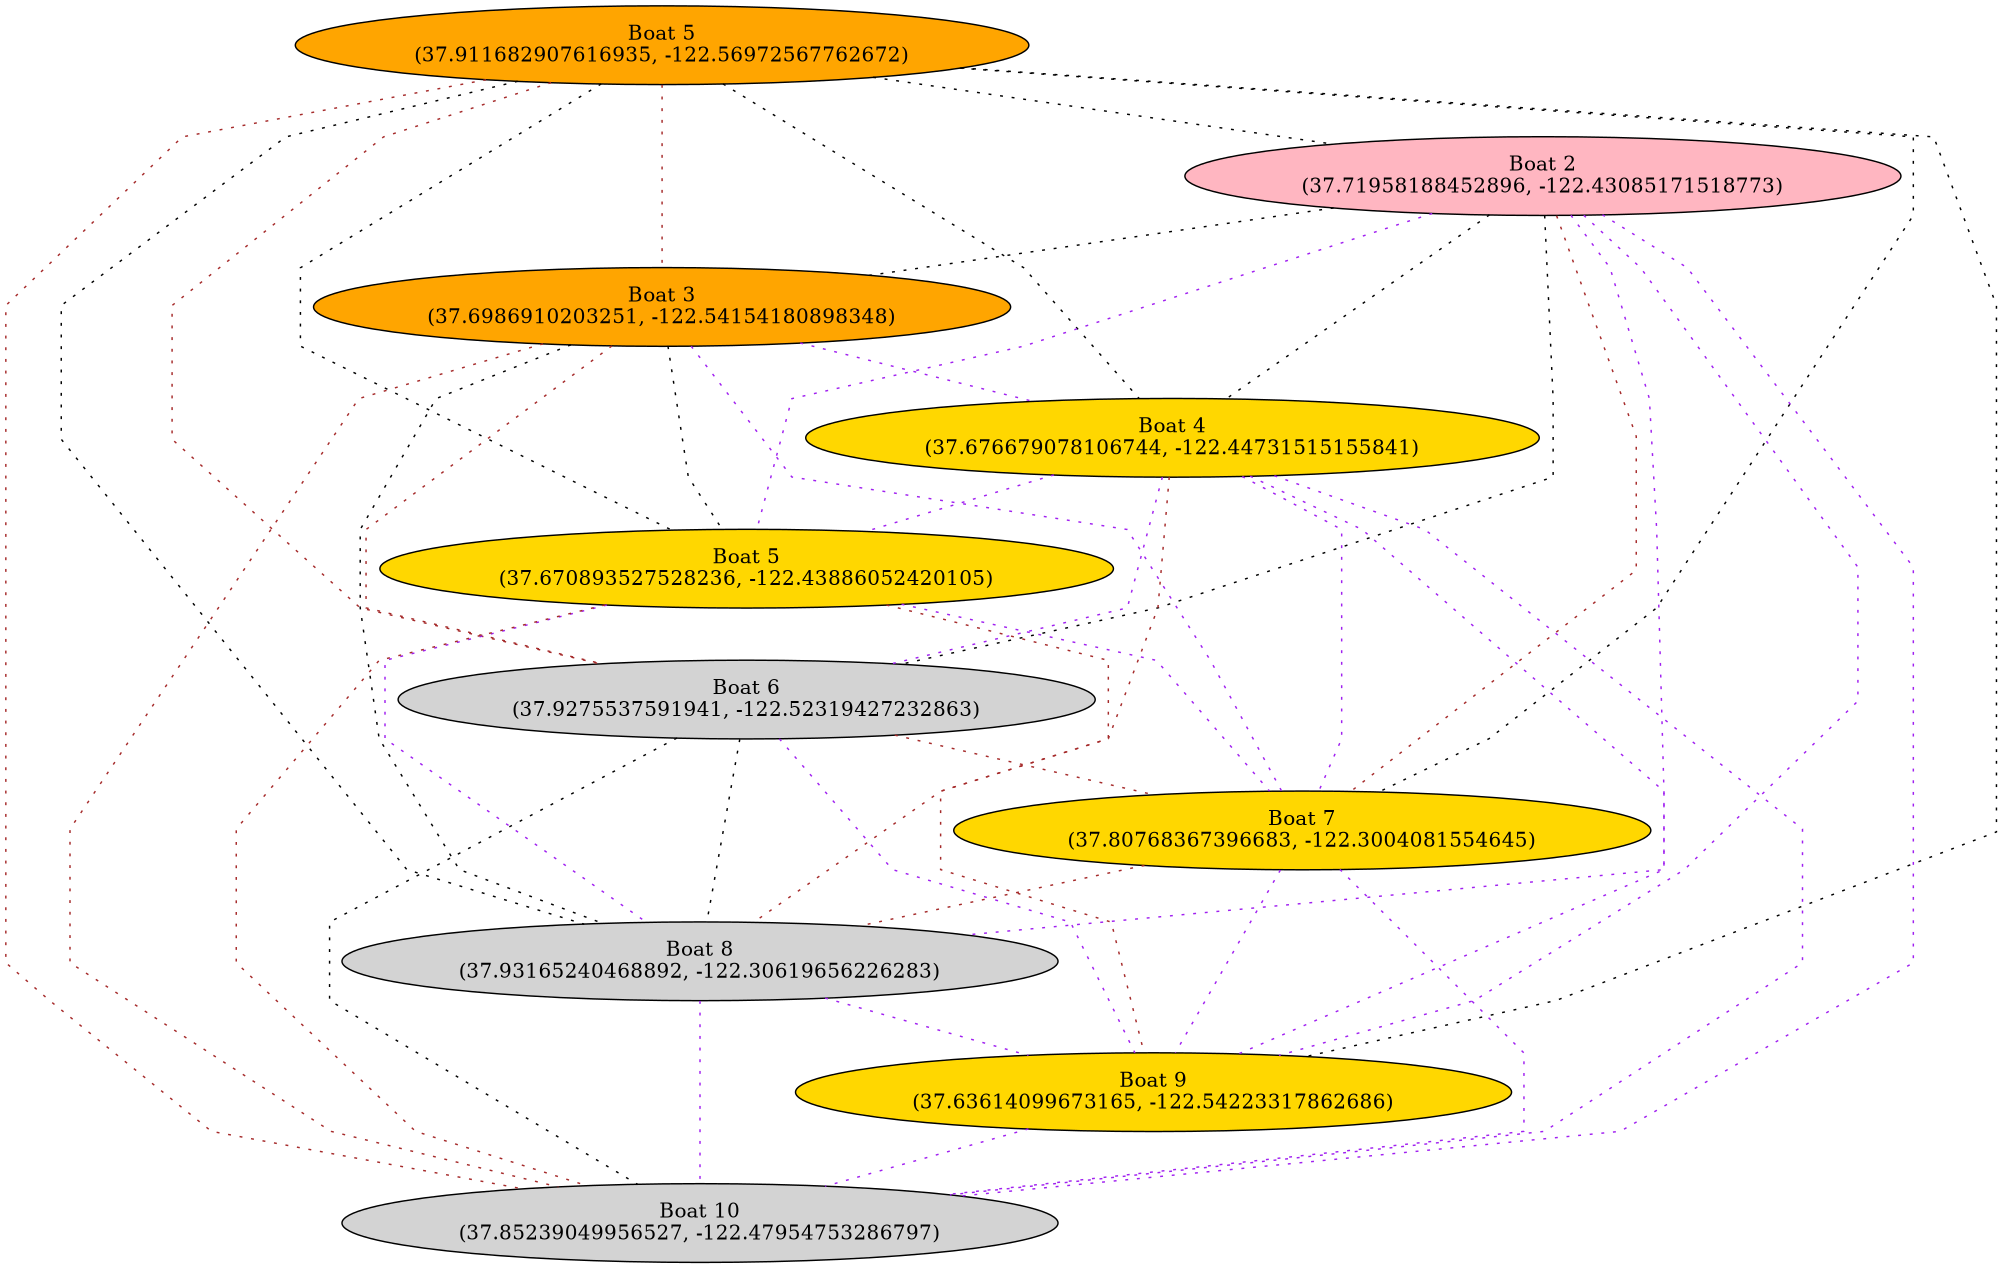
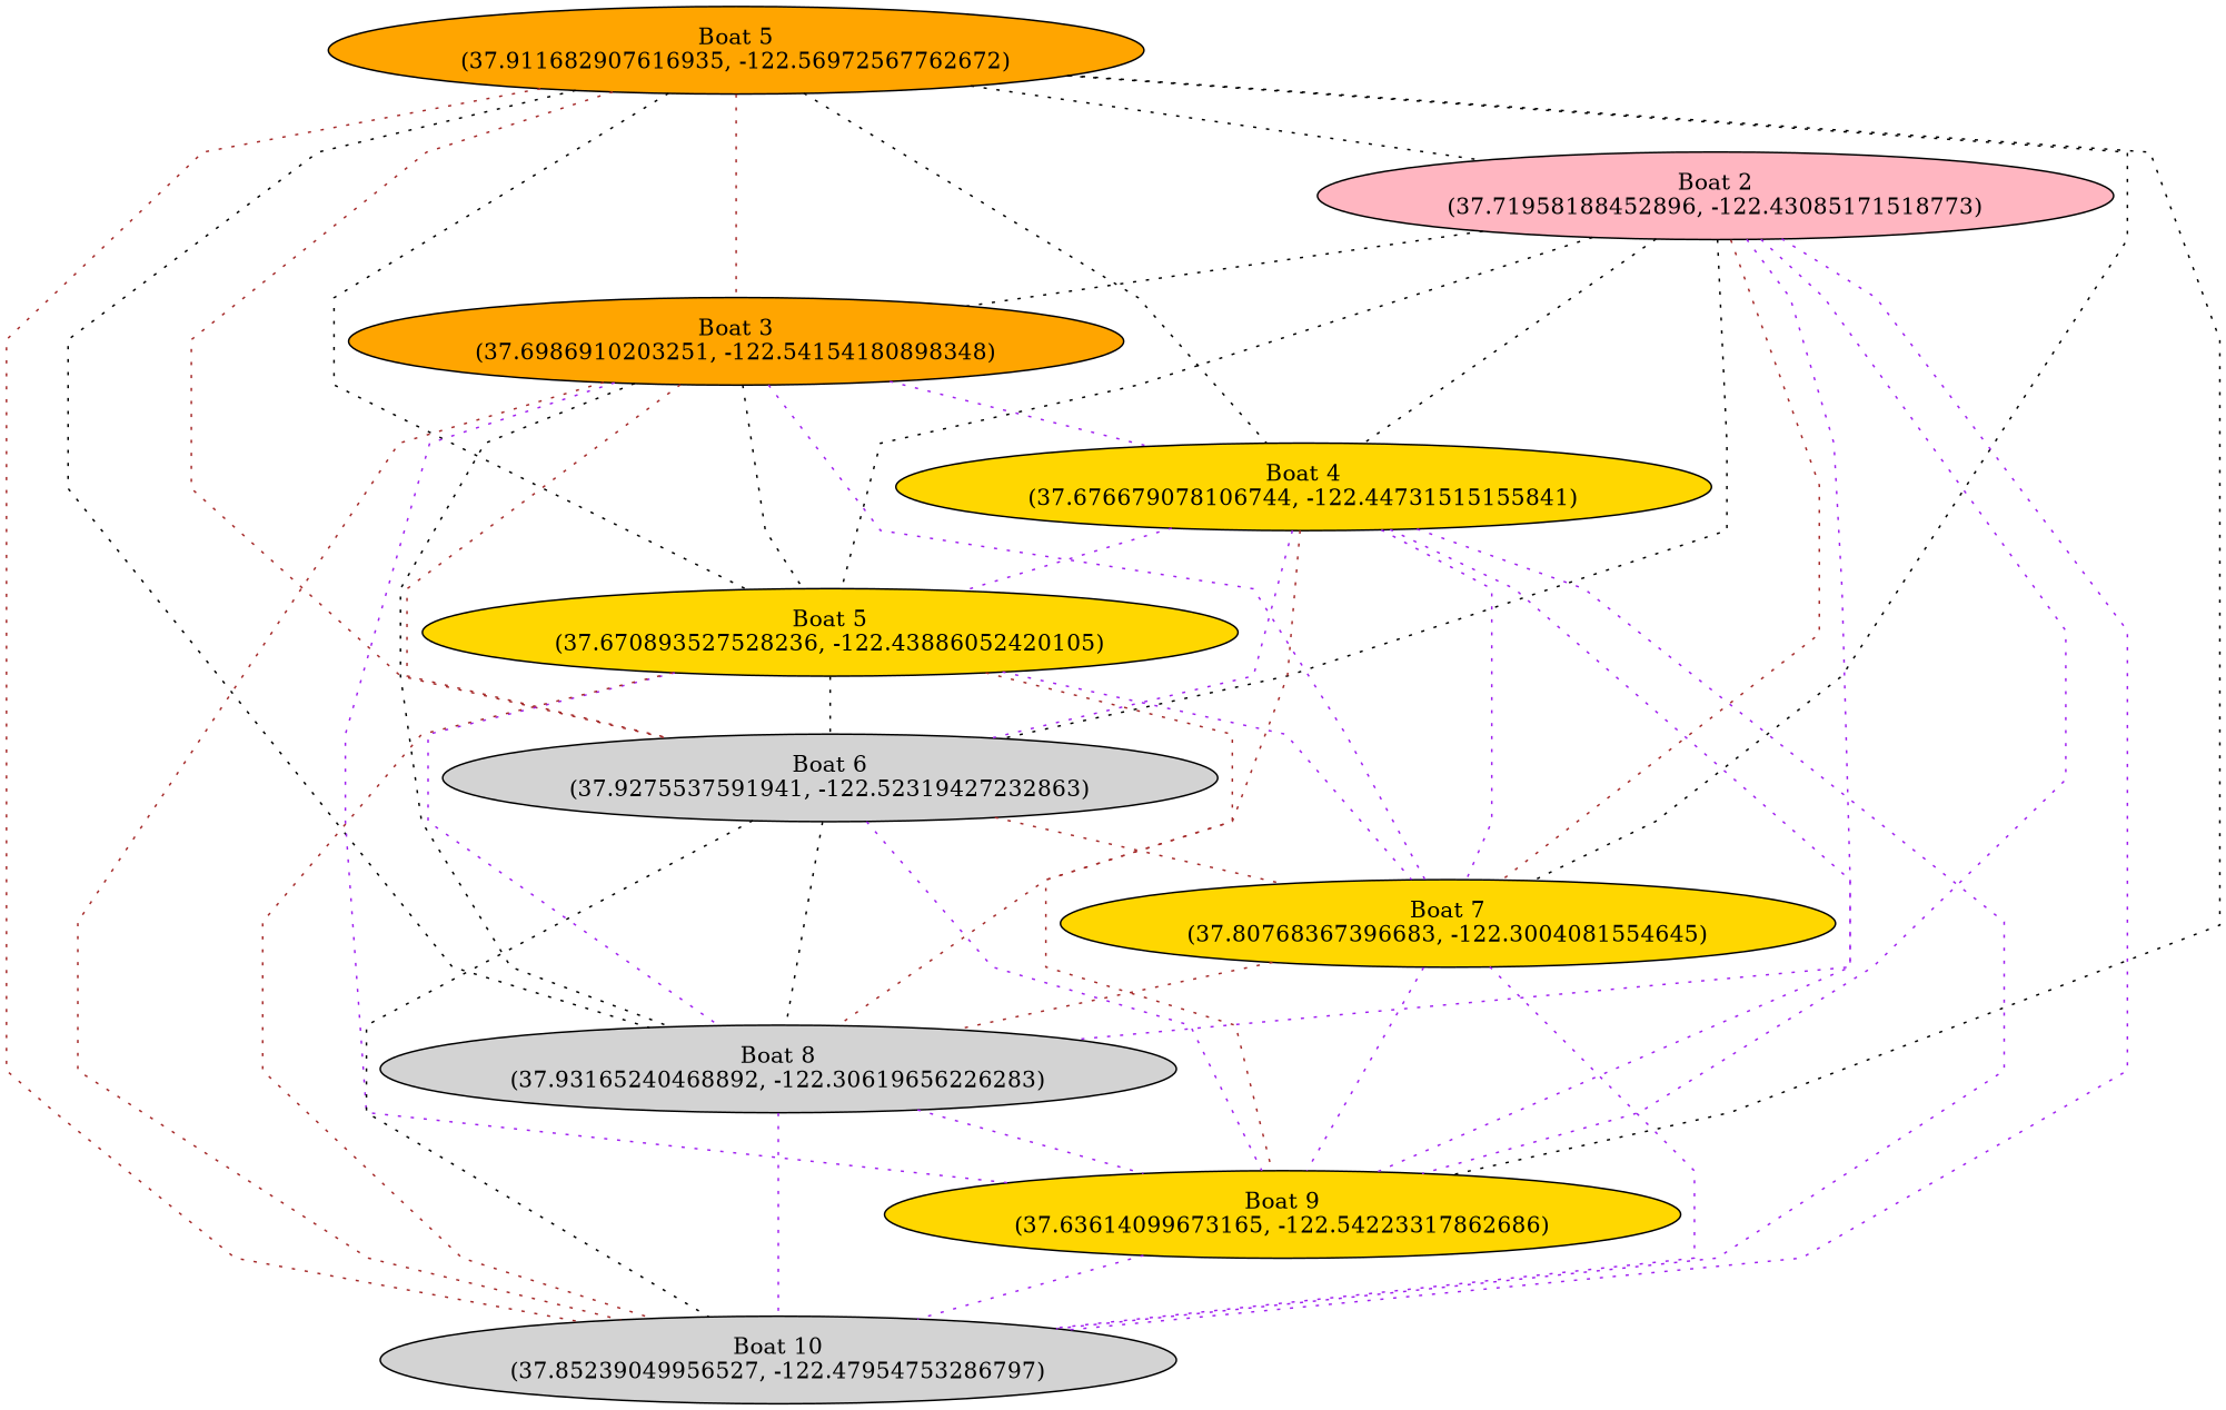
  digraph {
    splines=polyline
    node [fillcolor=gold style=filled]
    edge [color=purple dir=none style=dotted]
    n1 [fillcolor=orange label="Boat 5\n(37.911682907616935, -122.56972567762672)"]
    n2 [fillcolor=lightpink label="Boat 2\n(37.71958188452896, -122.43085171518773)"]
    n3 [fillcolor=orange label="Boat 3\n(37.6986910203251, -122.54154180898348)"]
    n4 [label="Boat 4\n(37.676679078106744, -122.44731515155841)"]
    n5 [label="Boat 5\n(37.670893527528236, -122.43886052420105)"]
    n6 [fillcolor=lightgrey label="Boat 6\n(37.9275537591941, -122.52319427232863)"]
    n7 [label="Boat 7\n(37.80768367396683, -122.3004081554645)"]
    n8 [fillcolor=lightgrey label="Boat 8\n(37.93165240468892, -122.30619656226283)"]
    n9 [label="Boat 9\n(37.63614099673165, -122.54223317862686)"]
    n10 [fillcolor=lightgrey label="Boat 10\n(37.85239049956527, -122.47954753286797)"]
    n1 -> n2 [color=black]
    n1 -> n3 [color=brown]
    n1 -> n4 [color=black]
    n1 -> n5 [color=black]
    n1 -> n6 [color=brown]
    n1 -> n7 [color=black]
    n1 -> n8 [color=black]
    n1 -> n9 [color=black]
    n1 -> n10 [color=brown]
    n2 -> n3 [color=black]
    n2 -> n4 [color=black]
-   n2 -> n5
+   n2 -> n5 [color=black]
    n2 -> n6 [color=black]
    n2 -> n7 [color=brown]
    n2 -> n8
    n2 -> n9
    n2 -> n10
    n3 -> n4
    n3 -> n5 [color=black]
    n3 -> n6 [color=brown]
    n3 -> n7
    n3 -> n8 [color=black]
+   n3 -> n9
    n3 -> n10 [color=brown]
    n4 -> n5
    n4 -> n6
    n4 -> n7
    n4 -> n8 [color=brown]
    n4 -> n9
    n4 -> n10
+   n5 -> n6 [color=black]
    n5 -> n7
    n5 -> n8
    n5 -> n9 [color=brown]
    n5 -> n10 [color=brown]
    n6 -> n7 [color=brown]
    n6 -> n8 [color=black]
    n6 -> n9
    n6 -> n10 [color=black]
    n7 -> n8 [color=brown]
    n7 -> n9
    n7 -> n10
    n8 -> n9
    n8 -> n10
    n9 -> n10
  }
